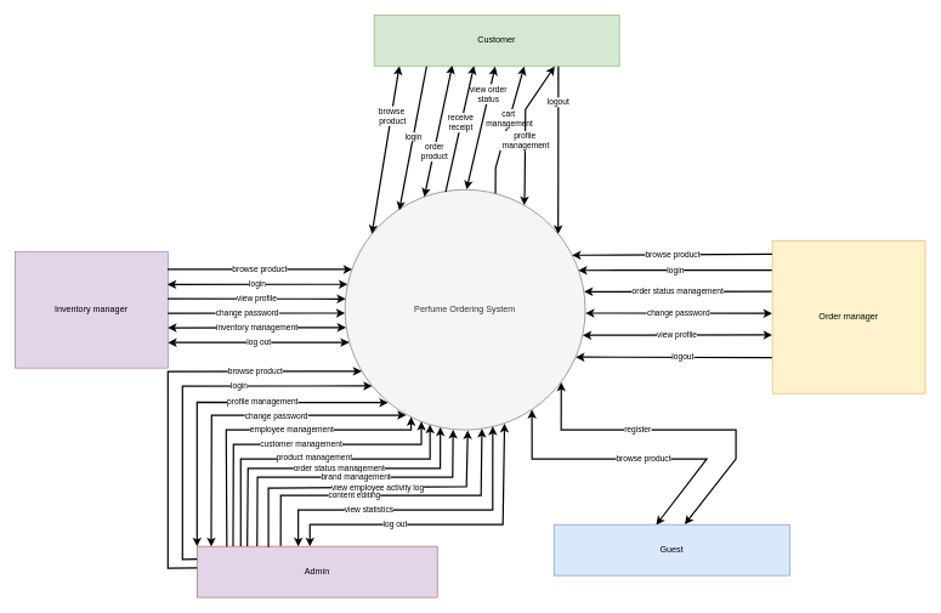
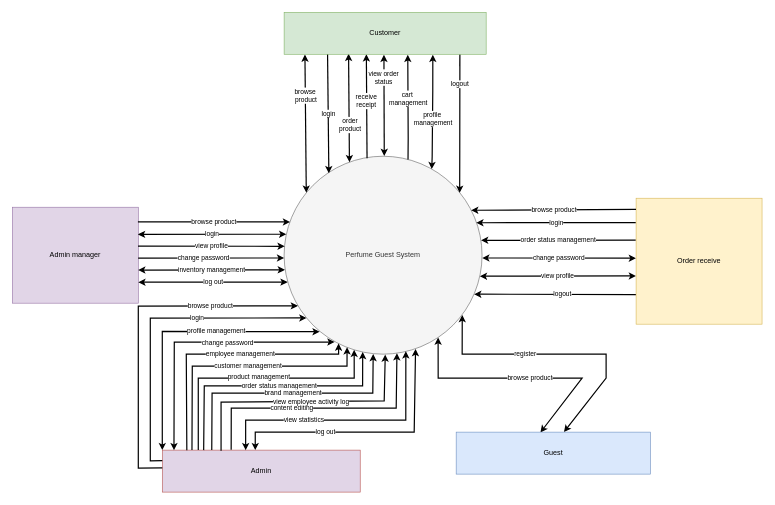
  <mxCell id="0" />
  <mxCell id="1" parent="0" />
- <mxCell id="2" value="Perfume Ordering System" style="ellipse;whiteSpace=wrap;html=1;aspect=fixed;fillColor=#f5f5f5;strokeColor=#666666;fontColor=#333333;" parent="1" vertex="1"><mxGeometry x="473.13" y="260" width="330" height="330" as="geometry" /></mxCell>
+ <mxCell id="2" value="Perfume Guest System" style="ellipse;whiteSpace=wrap;html=1;aspect=fixed;fillColor=#f5f5f5;strokeColor=#666666;fontColor=#333333;" parent="1" vertex="1"><mxGeometry x="473.13" y="260" width="330" height="330" as="geometry" /></mxCell>
  <mxCell id="3" value="cart&amp;nbsp; &lt;br&gt;management" style="endArrow=classic;html=1;rounded=0;strokeColor=#000000;strokeWidth=2;fillColor=#FFFF00;exitX=0.626;exitY=0.017;exitDx=0;exitDy=0;exitPerimeter=0;entryX=0.612;entryY=1.01;entryDx=0;entryDy=0;entryPerimeter=0;" parent="1" source="2" target="11" edge="1"><mxGeometry x="0.164" width="50" height="50" relative="1" as="geometry"><mxPoint x="670" y="269.96" as="sourcePoint" /><mxPoint x="710.03" y="90" as="targetPoint" /><Array as="points"><mxPoint x="680" y="230" /></Array><mxPoint as="offset" /></mxGeometry></mxCell>
  <mxCell id="4" value="&lt;span style=&quot;color: rgb(0, 0, 0); font-family: Helvetica; font-size: 11px; font-style: normal; font-variant-ligatures: normal; font-variant-caps: normal; font-weight: 400; letter-spacing: normal; orphans: 2; text-align: center; text-indent: 0px; text-transform: none; widows: 2; word-spacing: 0px; -webkit-text-stroke-width: 0px; background-color: rgb(255, 255, 255); text-decoration-thickness: initial; text-decoration-style: initial; text-decoration-color: initial; float: none; display: inline !important;&quot;&gt;view order&lt;br&gt;status&lt;/span&gt;" style="endArrow=classic;startArrow=classic;html=1;rounded=0;strokeWidth=2;entryX=0.494;entryY=1.012;entryDx=0;entryDy=0;entryPerimeter=0;exitX=0.506;exitY=-0.001;exitDx=0;exitDy=0;exitPerimeter=0;" parent="1" source="2" target="11" edge="1"><mxGeometry x="0.551" y="1" width="50" height="50" relative="1" as="geometry"><mxPoint x="670" y="260" as="sourcePoint" /><mxPoint x="669.995" y="90" as="targetPoint" /><Array as="points" /><mxPoint as="offset" /></mxGeometry></mxCell>
  <mxCell id="5" value="&lt;span style=&quot;color: rgb(0, 0, 0); font-family: Helvetica; font-size: 11px; font-style: normal; font-variant-ligatures: normal; font-variant-caps: normal; font-weight: 400; letter-spacing: normal; orphans: 2; text-align: center; text-indent: 0px; text-transform: none; widows: 2; word-spacing: 0px; -webkit-text-stroke-width: 0px; background-color: rgb(255, 255, 255); text-decoration-thickness: initial; text-decoration-style: initial; text-decoration-color: initial; float: none; display: inline !important;&quot;&gt;order &lt;br&gt;product&lt;/span&gt;" style="startArrow=classic;html=1;rounded=0;strokeWidth=2;exitX=0.33;exitY=0.03;exitDx=0;exitDy=0;exitPerimeter=0;entryX=0.319;entryY=0.987;entryDx=0;entryDy=0;entryPerimeter=0;" parent="1" source="2" target="11" edge="1"><mxGeometry x="-0.312" y="-1" width="50" height="50" relative="1" as="geometry"><mxPoint x="610.42" y="240" as="sourcePoint" /><mxPoint x="609.996" y="90.55" as="targetPoint" /><mxPoint as="offset" /></mxGeometry></mxCell>
  <mxCell id="6" value="browse&lt;br&gt;&amp;nbsp;product" style="endArrow=classic;startArrow=classic;html=1;rounded=0;strokeColor=#000000;strokeWidth=2;entryX=0.103;entryY=1.004;entryDx=0;entryDy=0;entryPerimeter=0;exitX=0.112;exitY=0.184;exitDx=0;exitDy=0;exitPerimeter=0;" parent="1" source="2" target="11" edge="1"><mxGeometry x="0.403" width="50" height="50" relative="1" as="geometry"><mxPoint x="530" y="300" as="sourcePoint" /><mxPoint x="530" y="90" as="targetPoint" /><mxPoint as="offset" /></mxGeometry></mxCell>
  <mxCell id="7" value="receive&lt;br&gt;receipt" style="endArrow=classic;html=1;rounded=0;strokeColor=#000000;strokeWidth=2;exitX=0.419;exitY=0.01;exitDx=0;exitDy=0;exitPerimeter=0;entryX=0.407;entryY=0.998;entryDx=0;entryDy=0;entryPerimeter=0;" parent="1" source="2" target="11" edge="1"><mxGeometry x="0.093" y="1" width="50" height="50" relative="1" as="geometry"><mxPoint x="637.36" y="260" as="sourcePoint" /><mxPoint x="638.904" y="104.24" as="targetPoint" /><mxPoint as="offset" /></mxGeometry></mxCell>
  <mxCell id="8" value="login" style="endArrow=classic;html=1;rounded=0;strokeColor=#000000;strokeWidth=2;exitX=0.215;exitY=0.987;exitDx=0;exitDy=0;exitPerimeter=0;entryX=0.226;entryY=0.086;entryDx=0;entryDy=0;entryPerimeter=0;" parent="1" source="11" target="2" edge="1"><mxGeometry width="50" height="50" relative="1" as="geometry"><mxPoint x="570.247" y="90" as="sourcePoint" /><mxPoint x="570" y="246.19" as="targetPoint" /></mxGeometry></mxCell>
  <mxCell id="9" value="logout" style="html=1;rounded=0;strokeWidth=2;entryX=0.887;entryY=0.185;entryDx=0;entryDy=0;entryPerimeter=0;" parent="1" target="2" edge="1"><mxGeometry x="-0.442" width="50" height="50" relative="1" as="geometry"><mxPoint x="766" y="110" as="sourcePoint" /><mxPoint x="660" y="340.2" as="targetPoint" /><Array as="points"><mxPoint x="766.2" y="90" /><mxPoint x="766" y="250" /></Array><mxPoint as="offset" /></mxGeometry></mxCell>
  <mxCell id="10" value="&lt;meta charset=&quot;utf-8&quot;&gt;&lt;span style=&quot;color: rgb(0, 0, 0); font-family: Helvetica; font-size: 11px; font-style: normal; font-variant-ligatures: normal; font-variant-caps: normal; font-weight: 400; letter-spacing: normal; orphans: 2; text-align: center; text-indent: 0px; text-transform: none; widows: 2; word-spacing: 0px; -webkit-text-stroke-width: 0px; background-color: rgb(255, 255, 255); text-decoration-thickness: initial; text-decoration-style: initial; text-decoration-color: initial; float: none; display: inline !important;&quot;&gt;profile&lt;/span&gt;&lt;br style=&quot;color: rgb(0, 0, 0); font-family: Helvetica; font-size: 11px; font-style: normal; font-variant-ligatures: normal; font-variant-caps: normal; font-weight: 400; letter-spacing: normal; orphans: 2; text-align: center; text-indent: 0px; text-transform: none; widows: 2; word-spacing: 0px; -webkit-text-stroke-width: 0px; text-decoration-thickness: initial; text-decoration-style: initial; text-decoration-color: initial;&quot;&gt;&lt;span style=&quot;color: rgb(0, 0, 0); font-family: Helvetica; font-size: 11px; font-style: normal; font-variant-ligatures: normal; font-variant-caps: normal; font-weight: 400; letter-spacing: normal; orphans: 2; text-align: center; text-indent: 0px; text-transform: none; widows: 2; word-spacing: 0px; -webkit-text-stroke-width: 0px; background-color: rgb(255, 255, 255); text-decoration-thickness: initial; text-decoration-style: initial; text-decoration-color: initial; float: none; display: inline !important;&quot;&gt;&amp;nbsp;management&lt;/span&gt;" style="endArrow=classic;startArrow=classic;html=1;rounded=0;strokeWidth=2;entryX=0.736;entryY=1.01;entryDx=0;entryDy=0;entryPerimeter=0;exitX=0.746;exitY=0.065;exitDx=0;exitDy=0;exitPerimeter=0;" parent="1" source="2" target="11" edge="1"><mxGeometry x="-0.134" y="1" width="50" height="50" relative="1" as="geometry"><mxPoint x="720" y="280" as="sourcePoint" /><mxPoint x="812.803" y="120.27" as="targetPoint" /><Array as="points"><mxPoint x="720" y="260" /><mxPoint x="721" y="150" /></Array><mxPoint as="offset" /></mxGeometry></mxCell>
- <mxCell id="11" value="Customer" style="rounded=0;whiteSpace=wrap;html=1;fillColor=#d5e8d4;strokeColor=#82b366;" parent="1" vertex="1"><mxGeometry x="513.13" y="20" width="336.87" height="70" as="geometry" /></mxCell>
+ <mxCell id="11" value="Customer" style="rounded=0;whiteSpace=wrap;html=1;fillColor=#d5e8d4;strokeColor=#82b366;" parent="1" vertex="1"><mxGeometry x="473.13" y="20" width="336.87" height="70" as="geometry" /></mxCell>
  <mxCell id="12" value="Admin" style="rounded=0;whiteSpace=wrap;html=1;fillColor=#e1d5e7;strokeColor=#b85450;" parent="1" vertex="1"><mxGeometry x="270" y="750" width="330" height="70" as="geometry" /></mxCell>
  <mxCell id="13" value="login" style="endArrow=classic;html=1;rounded=0;strokeColor=#000000;strokeWidth=2;entryX=0.113;entryY=0.817;entryDx=0;entryDy=0;entryPerimeter=0;exitX=0;exitY=0.25;exitDx=0;exitDy=0;" parent="1" source="12" target="2" edge="1"><mxGeometry x="0.298" width="50" height="50" relative="1" as="geometry"><mxPoint x="250" y="750" as="sourcePoint" /><mxPoint x="522.95" y="540.06" as="targetPoint" /><Array as="points"><mxPoint x="250" y="768" /><mxPoint x="250" y="530" /></Array><mxPoint as="offset" /></mxGeometry></mxCell>
  <mxCell id="14" value="employee management" style="endArrow=classic;html=1;rounded=0;strokeColor=#000000;strokeWidth=2;exitX=0.124;exitY=0.001;exitDx=0;exitDy=0;exitPerimeter=0;entryX=0.275;entryY=0.946;entryDx=0;entryDy=0;entryPerimeter=0;" parent="1" source="12" target="2" edge="1"><mxGeometry x="0.159" width="50" height="50" relative="1" as="geometry"><mxPoint x="311.91" y="745.26" as="sourcePoint" /><mxPoint x="560" y="580" as="targetPoint" /><Array as="points"><mxPoint x="310" y="590" /><mxPoint x="564" y="590" /></Array><mxPoint as="offset" /></mxGeometry></mxCell>
  <mxCell id="15" value="customer management" style="endArrow=classic;html=1;rounded=0;strokeColor=#000000;strokeWidth=2;exitX=0.15;exitY=-0.002;exitDx=0;exitDy=0;exitPerimeter=0;entryX=0.318;entryY=0.965;entryDx=0;entryDy=0;entryPerimeter=0;" parent="1" source="12" target="2" edge="1"><mxGeometry x="0.084" width="50" height="50" relative="1" as="geometry"><mxPoint x="349.96" y="760.14" as="sourcePoint" /><mxPoint x="579.38" y="588.93" as="targetPoint" /><Array as="points"><mxPoint x="320" y="610" /><mxPoint x="578" y="610" /></Array><mxPoint as="offset" /></mxGeometry></mxCell>
  <mxCell id="16" value="content editing" style="endArrow=classic;html=1;rounded=0;fillColor=#FF0000;strokeColor=#000000;strokeWidth=2;entryX=0.57;entryY=0.995;entryDx=0;entryDy=0;entryPerimeter=0;exitX=0.348;exitY=-0.011;exitDx=0;exitDy=0;exitPerimeter=0;" parent="1" source="12" target="2" edge="1"><mxGeometry x="-0.221" width="50" height="50" relative="1" as="geometry"><mxPoint x="393.76" y="750.21" as="sourcePoint" /><mxPoint x="668.17" y="590" as="targetPoint" /><Array as="points"><mxPoint x="385" y="680" /><mxPoint x="660" y="680" /></Array><mxPoint as="offset" /></mxGeometry></mxCell>
  <mxCell id="17" value="view statistics" style="endArrow=classic;startArrow=classic;html=1;rounded=0;strokeColor=#000000;strokeWidth=2;fillColor=#FFFF00;entryX=0.615;entryY=0.985;entryDx=0;entryDy=0;entryPerimeter=0;exitX=0.303;exitY=0.001;exitDx=0;exitDy=0;exitPerimeter=0;" parent="1" target="2" edge="1"><mxGeometry x="-0.32" width="50" height="50" relative="1" as="geometry"><mxPoint x="408.99" y="750.07" as="sourcePoint" /><mxPoint x="689.01" y="589.34" as="targetPoint" /><Array as="points"><mxPoint x="409" y="700" /><mxPoint x="676" y="700" /></Array><mxPoint as="offset" /></mxGeometry></mxCell>
  <mxCell id="18" value="view employee activity log" style="endArrow=classic;html=1;rounded=0;strokeWidth=2;strokeColor=#000000;exitX=0.297;exitY=0.016;exitDx=0;exitDy=0;exitPerimeter=0;entryX=0.511;entryY=1.002;entryDx=0;entryDy=0;entryPerimeter=0;" parent="1" source="12" target="2" edge="1"><mxGeometry x="0.074" width="50" height="50" relative="1" as="geometry"><mxPoint x="385.2" y="748.07" as="sourcePoint" /><mxPoint x="654.66" y="586.68" as="targetPoint" /><Array as="points"><mxPoint x="368" y="670" /><mxPoint x="640" y="668" /></Array><mxPoint as="offset" /></mxGeometry></mxCell>
  <mxCell id="19" value="change password" style="endArrow=classic;startArrow=classic;html=1;rounded=0;strokeColor=#000000;strokeWidth=2;fillColor=#FFFF00;entryX=0.255;entryY=0.939;entryDx=0;entryDy=0;exitX=0.059;exitY=0.001;exitDx=0;exitDy=0;exitPerimeter=0;entryPerimeter=0;" parent="1" source="12" target="2" edge="1"><mxGeometry x="0.204" y="-2" width="50" height="50" relative="1" as="geometry"><mxPoint x="330" y="600" as="sourcePoint" /><mxPoint x="548.6" y="570.03" as="targetPoint" /><Array as="points"><mxPoint x="290" y="570" /></Array><mxPoint as="offset" /></mxGeometry></mxCell>
  <mxCell id="20" value="&lt;span style=&quot;color: rgb(0, 0, 0); font-family: Helvetica; font-size: 11px; font-style: normal; font-variant-ligatures: normal; font-variant-caps: normal; font-weight: 400; letter-spacing: normal; orphans: 2; text-align: center; text-indent: 0px; text-transform: none; widows: 2; word-spacing: 0px; -webkit-text-stroke-width: 0px; background-color: rgb(255, 255, 255); text-decoration-thickness: initial; text-decoration-style: initial; text-decoration-color: initial; float: none; display: inline !important;&quot;&gt;profile&lt;/span&gt;&lt;span style=&quot;color: rgb(0, 0, 0); font-family: Helvetica; font-size: 11px; font-style: normal; font-variant-ligatures: normal; font-variant-caps: normal; font-weight: 400; letter-spacing: normal; orphans: 2; text-align: center; text-indent: 0px; text-transform: none; widows: 2; word-spacing: 0px; -webkit-text-stroke-width: 0px; background-color: rgb(255, 255, 255); text-decoration-thickness: initial; text-decoration-style: initial; text-decoration-color: initial; float: none; display: inline !important;&quot;&gt;&amp;nbsp;management&lt;/span&gt;" style="endArrow=classic;startArrow=classic;html=1;rounded=0;strokeWidth=2;exitX=0;exitY=0;exitDx=0;exitDy=0;strokeColor=#000000;entryX=0.12;entryY=0.824;entryDx=0;entryDy=0;entryPerimeter=0;" parent="1" source="12" edge="1"><mxGeometry x="0.251" width="50" height="50" relative="1" as="geometry"><mxPoint x="270" y="580" as="sourcePoint" /><mxPoint x="532.4" y="552.48" as="targetPoint" /><Array as="points"><mxPoint x="270" y="552" /></Array><mxPoint as="offset" /></mxGeometry></mxCell>
  <mxCell id="21" value="product management" style="endArrow=classic;html=1;rounded=0;entryX=0.354;entryY=0.978;entryDx=0;entryDy=0;entryPerimeter=0;strokeWidth=2;strokeColor=#000000;" parent="1" target="2" edge="1"><mxGeometry x="0.036" y="2" width="50" height="50" relative="1" as="geometry"><mxPoint x="330" y="750" as="sourcePoint" /><mxPoint x="590.72" y="590.01" as="targetPoint" /><Array as="points"><mxPoint x="330" y="630" /><mxPoint x="590" y="630" /></Array><mxPoint as="offset" /></mxGeometry></mxCell>
  <mxCell id="22" value="order status management" style="endArrow=classic;html=1;rounded=0;strokeWidth=2;strokeColor=#000000;entryX=0.397;entryY=0.989;entryDx=0;entryDy=0;entryPerimeter=0;" parent="1" target="2" edge="1"><mxGeometry x="0.085" width="50" height="50" relative="1" as="geometry"><mxPoint x="339" y="750" as="sourcePoint" /><mxPoint x="604" y="590" as="targetPoint" /><Array as="points"><mxPoint x="340" y="643" /><mxPoint x="604" y="643" /></Array><mxPoint as="offset" /></mxGeometry></mxCell>
  <mxCell id="23" value="login" style="endArrow=classic;html=1;rounded=0;strokeColor=#000000;strokeWidth=2;entryX=0.971;entryY=0.336;entryDx=0;entryDy=0;entryPerimeter=0;exitX=-0.002;exitY=0.193;exitDx=0;exitDy=0;exitPerimeter=0;" parent="1" source="28" target="2" edge="1"><mxGeometry width="50" height="50" relative="1" as="geometry"><mxPoint x="1059" y="370" as="sourcePoint" /><mxPoint x="802.41" y="380.23" as="targetPoint" /></mxGeometry></mxCell>
  <mxCell id="24" value="&lt;span style=&quot;color: rgb(0, 0, 0); font-family: Helvetica; font-size: 11px; font-style: normal; font-variant-ligatures: normal; font-variant-caps: normal; font-weight: 400; letter-spacing: normal; orphans: 2; text-align: center; text-indent: 0px; text-transform: none; widows: 2; word-spacing: 0px; -webkit-text-stroke-width: 0px; background-color: rgb(255, 255, 255); text-decoration-thickness: initial; text-decoration-style: initial; text-decoration-color: initial; float: none; display: inline !important;&quot;&gt;order status management&lt;/span&gt;" style="endArrow=classic;html=1;rounded=0;strokeColor=#000000;strokeWidth=2;exitX=-0.005;exitY=0.378;exitDx=0;exitDy=0;exitPerimeter=0;entryX=0.995;entryY=0.425;entryDx=0;entryDy=0;entryPerimeter=0;" parent="1" target="2" edge="1"><mxGeometry width="50" height="50" relative="1" as="geometry"><mxPoint x="1059.49" y="400" as="sourcePoint" /><mxPoint x="810" y="401.04" as="targetPoint" /></mxGeometry></mxCell>
  <mxCell id="25" value="change password" style="endArrow=classic;startArrow=classic;html=1;rounded=0;strokeColor=#000000;strokeWidth=2;fillColor=#FFFF00;entryX=-0.001;entryY=0.476;entryDx=0;entryDy=0;entryPerimeter=0;exitX=1.001;exitY=0.514;exitDx=0;exitDy=0;exitPerimeter=0;" parent="1" source="2" target="28" edge="1"><mxGeometry width="50" height="50" relative="1" as="geometry"><mxPoint x="803.13" y="450.23" as="sourcePoint" /><mxPoint x="1060.54" y="450" as="targetPoint" /></mxGeometry></mxCell>
  <mxCell id="26" value="logout" style="html=1;rounded=0;strokeWidth=2;exitX=0.002;exitY=0.855;exitDx=0;exitDy=0;exitPerimeter=0;strokeColor=#000000;" parent="1" edge="1"><mxGeometry x="-0.088" width="50" height="50" relative="1" as="geometry"><mxPoint x="1060" y="490.58" as="sourcePoint" /><mxPoint x="790" y="490" as="targetPoint" /><Array as="points" /><mxPoint as="offset" /></mxGeometry></mxCell>
  <mxCell id="27" value="&lt;span style=&quot;color: rgb(0, 0, 0); font-family: Helvetica; font-size: 11px; font-style: normal; font-variant-ligatures: normal; font-variant-caps: normal; font-weight: 400; letter-spacing: normal; orphans: 2; text-align: center; text-indent: 0px; text-transform: none; widows: 2; word-spacing: 0px; -webkit-text-stroke-width: 0px; background-color: rgb(255, 255, 255); text-decoration-thickness: initial; text-decoration-style: initial; text-decoration-color: initial; float: none; display: inline !important;&quot;&gt;view profile&lt;/span&gt;" style="endArrow=classic;startArrow=classic;html=1;rounded=0;strokeWidth=2;entryX=-0.001;entryY=0.617;entryDx=0;entryDy=0;entryPerimeter=0;exitX=0.989;exitY=0.606;exitDx=0;exitDy=0;exitPerimeter=0;strokeColor=#000000;" parent="1" source="2" target="28" edge="1"><mxGeometry width="50" height="50" relative="1" as="geometry"><mxPoint x="800" y="470" as="sourcePoint" /><mxPoint x="1060" y="470.46" as="targetPoint" /><Array as="points"><mxPoint x="870" y="460" /></Array></mxGeometry></mxCell>
- <mxCell id="28" value="Order manager" style="rounded=0;whiteSpace=wrap;html=1;fillColor=#fff2cc;strokeColor=#d6b656;" parent="1" vertex="1"><mxGeometry x="1060" y="330" width="210" height="210" as="geometry" /></mxCell>
+ <mxCell id="28" value="Order receive" style="rounded=0;whiteSpace=wrap;html=1;fillColor=#fff2cc;strokeColor=#d6b656;" parent="1" vertex="1"><mxGeometry x="1060" y="330" width="210" height="210" as="geometry" /></mxCell>
  <mxCell id="29" value="browse product" style="endArrow=classic;startArrow=classic;html=1;rounded=0;exitX=0.434;exitY=0.007;exitDx=0;exitDy=0;strokeWidth=2;exitPerimeter=0;entryX=0.778;entryY=0.916;entryDx=0;entryDy=0;entryPerimeter=0;" parent="1" source="31" target="2" edge="1"><mxGeometry x="-0.045" width="50" height="50" relative="1" as="geometry"><mxPoint x="1081.761" y="724.56" as="sourcePoint" /><mxPoint x="730.24" y="565.43" as="targetPoint" /><mxPoint as="offset" /><Array as="points"><mxPoint x="970" y="630" /><mxPoint x="730" y="630" /></Array></mxGeometry></mxCell>
  <mxCell id="30" value="&lt;meta charset=&quot;utf-8&quot;&gt;&lt;span style=&quot;color: rgb(0, 0, 0); font-family: Helvetica; font-size: 11px; font-style: normal; font-variant-ligatures: normal; font-variant-caps: normal; font-weight: 400; letter-spacing: normal; orphans: 2; text-align: center; text-indent: 0px; text-transform: none; widows: 2; word-spacing: 0px; -webkit-text-stroke-width: 0px; background-color: rgb(255, 255, 255); text-decoration-thickness: initial; text-decoration-style: initial; text-decoration-color: initial; float: none; display: inline !important;&quot;&gt;register&lt;/span&gt;" style="endArrow=classic;startArrow=classic;html=1;rounded=0;entryX=0.9;entryY=0.802;entryDx=0;entryDy=0;strokeWidth=2;entryPerimeter=0;exitX=0.555;exitY=-0.001;exitDx=0;exitDy=0;exitPerimeter=0;" parent="1" source="31" target="2" edge="1"><mxGeometry x="0.257" width="50" height="50" relative="1" as="geometry"><mxPoint x="1130" y="720" as="sourcePoint" /><mxPoint x="771.459" y="560.649" as="targetPoint" /><Array as="points"><mxPoint x="1010" y="630" /><mxPoint x="1010" y="590" /><mxPoint x="770" y="590" /></Array><mxPoint as="offset" /></mxGeometry></mxCell>
  <mxCell id="31" value="Guest" style="rounded=0;whiteSpace=wrap;html=1;fillColor=#dae8fc;strokeColor=#6c8ebf;" parent="1" vertex="1"><mxGeometry x="760" y="720" width="323.75" height="70" as="geometry" /></mxCell>
- <mxCell id="32" value="Inventory manager" style="rounded=0;whiteSpace=wrap;html=1;fillColor=#e1d5e7;strokeColor=#9673a6;" parent="1" vertex="1"><mxGeometry x="20" y="345" width="210" height="160" as="geometry" /></mxCell>
+ <mxCell id="32" value="Admin manager" style="rounded=0;whiteSpace=wrap;html=1;fillColor=#e1d5e7;strokeColor=#9673a6;" parent="1" vertex="1"><mxGeometry x="20" y="345" width="210" height="160" as="geometry" /></mxCell>
  <mxCell id="33" value="view profile" style="endArrow=classic;html=1;rounded=0;entryX=0.003;entryY=0.455;entryDx=0;entryDy=0;entryPerimeter=0;strokeWidth=2;strokeColor=#000000;exitX=0.998;exitY=0.405;exitDx=0;exitDy=0;exitPerimeter=0;" parent="1" source="32" target="2" edge="1"><mxGeometry width="50" height="50" relative="1" as="geometry"><mxPoint x="250" y="381" as="sourcePoint" /><mxPoint x="472.56" y="380.65" as="targetPoint" /></mxGeometry></mxCell>
  <mxCell id="34" value="browse product" style="endArrow=classic;html=1;rounded=0;strokeColor=#000000;strokeWidth=2;entryX=0.03;entryY=0.332;entryDx=0;entryDy=0;entryPerimeter=0;exitX=0.997;exitY=0.153;exitDx=0;exitDy=0;exitPerimeter=0;" parent="1" source="32" target="2" edge="1"><mxGeometry width="50" height="50" relative="1" as="geometry"><mxPoint x="260" y="310" as="sourcePoint" /><mxPoint x="430" y="350" as="targetPoint" /></mxGeometry></mxCell>
  <mxCell id="35" value="login" style="endArrow=classic;startArrow=classic;html=1;rounded=0;strokeColor=#000000;strokeWidth=2;fillColor=#FFFF00;exitX=0.997;exitY=0.283;exitDx=0;exitDy=0;exitPerimeter=0;entryX=0.011;entryY=0.394;entryDx=0;entryDy=0;entryPerimeter=0;" parent="1" source="32" target="2" edge="1"><mxGeometry width="50" height="50" relative="1" as="geometry"><mxPoint x="180" y="366.51" as="sourcePoint" /><mxPoint x="482.01" y="368.5" as="targetPoint" /></mxGeometry></mxCell>
  <mxCell id="36" value="change password" style="endArrow=classic;html=1;rounded=0;entryX=0;entryY=0.514;entryDx=0;entryDy=0;entryPerimeter=0;strokeWidth=2;strokeColor=#000000;exitX=0.999;exitY=0.531;exitDx=0;exitDy=0;exitPerimeter=0;" parent="1" source="32" target="2" edge="1"><mxGeometry x="-0.105" width="50" height="50" relative="1" as="geometry"><mxPoint x="191.25" y="430" as="sourcePoint" /><mxPoint x="473.13" y="431.06" as="targetPoint" /><mxPoint as="offset" /></mxGeometry></mxCell>
  <mxCell id="37" value="&lt;span style=&quot;color: rgb(0, 0, 0); font-family: Helvetica; font-size: 11px; font-style: normal; font-variant-ligatures: normal; font-variant-caps: normal; font-weight: 400; letter-spacing: normal; orphans: 2; text-align: center; text-indent: 0px; text-transform: none; widows: 2; word-spacing: 0px; -webkit-text-stroke-width: 0px; background-color: rgb(255, 255, 255); text-decoration-thickness: initial; text-decoration-style: initial; text-decoration-color: initial; float: none; display: inline !important;&quot;&gt;log out&lt;/span&gt;" style="endArrow=classic;startArrow=classic;html=1;rounded=0;strokeWidth=2;entryX=0.018;entryY=0.636;entryDx=0;entryDy=0;entryPerimeter=0;strokeColor=#000000;" parent="1" target="2" edge="1"><mxGeometry width="50" height="50" relative="1" as="geometry"><mxPoint x="230" y="470" as="sourcePoint" /><mxPoint x="489.97" y="510" as="targetPoint" /><Array as="points" /></mxGeometry></mxCell>
  <mxCell id="38" value="inventory management" style="endArrow=classic;startArrow=classic;html=1;rounded=0;entryX=0.004;entryY=0.574;entryDx=0;entryDy=0;entryPerimeter=0;strokeWidth=2;strokeColor=#000000;exitX=0.999;exitY=0.655;exitDx=0;exitDy=0;exitPerimeter=0;" parent="1" source="32" target="2" edge="1"><mxGeometry x="0.001" width="50" height="50" relative="1" as="geometry"><mxPoint x="240" y="430" as="sourcePoint" /><mxPoint x="465.57" y="460.22" as="targetPoint" /><mxPoint as="offset" /></mxGeometry></mxCell>
  <mxCell id="39" value="browse product" style="endArrow=classic;html=1;rounded=0;strokeColor=#000000;strokeWidth=2;entryX=0.07;entryY=0.756;entryDx=0;entryDy=0;entryPerimeter=0;exitX=0;exitY=0.423;exitDx=0;exitDy=0;exitPerimeter=0;" parent="1" source="12" target="2" edge="1"><mxGeometry x="0.493" width="50" height="50" relative="1" as="geometry"><mxPoint x="239.37" y="510" as="sourcePoint" /><mxPoint x="493.03" y="510.08" as="targetPoint" /><Array as="points"><mxPoint x="230" y="780" /><mxPoint x="230" y="510" /></Array><mxPoint as="offset" /></mxGeometry></mxCell>
  <mxCell id="40" value="browse product" style="endArrow=classic;html=1;rounded=0;strokeColor=#000000;strokeWidth=2;entryX=0.945;entryY=0.273;entryDx=0;entryDy=0;entryPerimeter=0;exitX=-0.001;exitY=0.089;exitDx=0;exitDy=0;exitPerimeter=0;" parent="1" source="28" target="2" edge="1"><mxGeometry width="50" height="50" relative="1" as="geometry"><mxPoint x="810" y="290" as="sourcePoint" /><mxPoint x="1063.66" y="290.08" as="targetPoint" /></mxGeometry></mxCell>
  <mxCell id="41" value="log out" style="endArrow=classic;startArrow=classic;html=1;rounded=0;strokeColor=#000000;strokeWidth=2;fillColor=#FFFF00;entryX=0.664;entryY=0.974;entryDx=0;entryDy=0;entryPerimeter=0;" parent="1" target="2" edge="1"><mxGeometry x="-0.32" width="50" height="50" relative="1" as="geometry"><mxPoint x="425" y="750" as="sourcePoint" /><mxPoint x="704.81" y="586.37" as="targetPoint" /><Array as="points"><mxPoint x="425" y="720" /><mxPoint x="505" y="720" /><mxPoint x="690" y="720" /></Array><mxPoint as="offset" /></mxGeometry></mxCell>
  <mxCell id="42" value="brand management" style="endArrow=classic;html=1;rounded=0;strokeWidth=2;strokeColor=#000000;exitX=0.25;exitY=0;exitDx=0;exitDy=0;entryX=0.45;entryY=0.999;entryDx=0;entryDy=0;entryPerimeter=0;" edge="1" parent="1" source="12" target="2"><mxGeometry x="0.074" width="50" height="50" relative="1" as="geometry"><mxPoint x="351.2" y="735.07" as="sourcePoint" /><mxPoint x="620" y="590" as="targetPoint" /><Array as="points"><mxPoint x="353" y="655" /><mxPoint x="621" y="655" /></Array><mxPoint as="offset" /></mxGeometry></mxCell>
